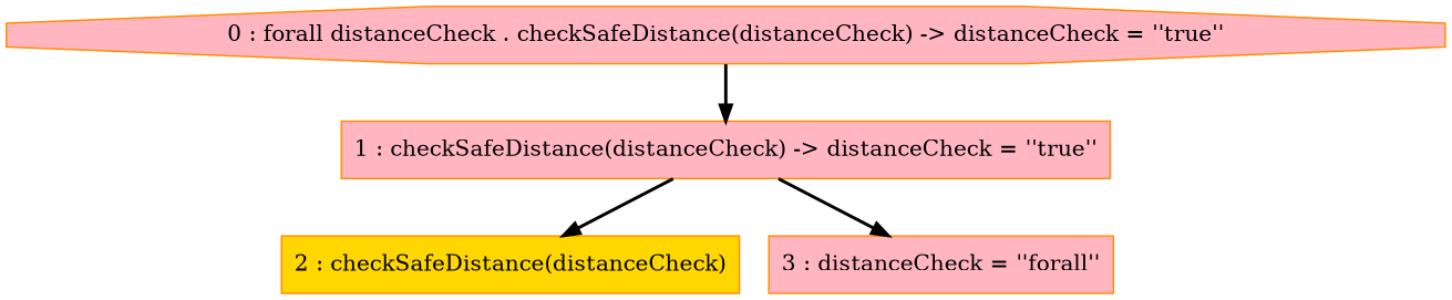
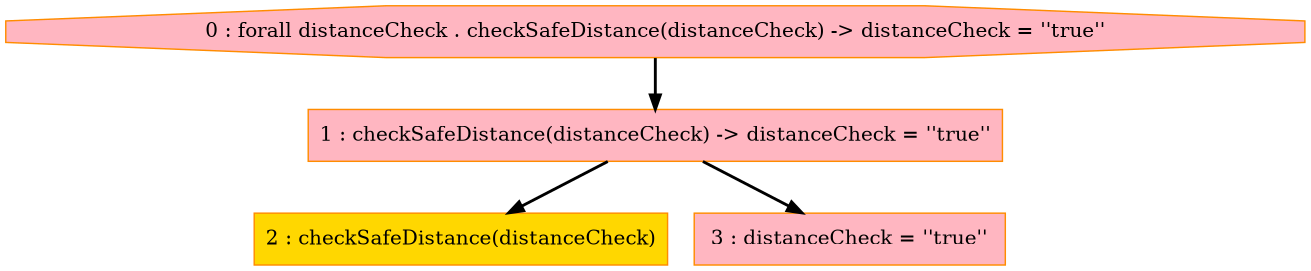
  digraph {
    node [color=darkorange shape=box style=filled fillcolor=lightpink]
    edge [style=bold]
    n1 [label="0 : forall distanceCheck . checkSafeDistance(distanceCheck) -> distanceCheck = ''true''" shape=octagon]
    n2 [label="1 : checkSafeDistance(distanceCheck) -> distanceCheck = ''true''"]
    n3 [label="2 : checkSafeDistance(distanceCheck)" fillcolor=gold]
-   n4 [label="3 : distanceCheck = ''forall''"]
+   n4 [label="3 : distanceCheck = ''true''"]
    n1 -> n2
    n2 -> n3
    n2 -> n4
  }
